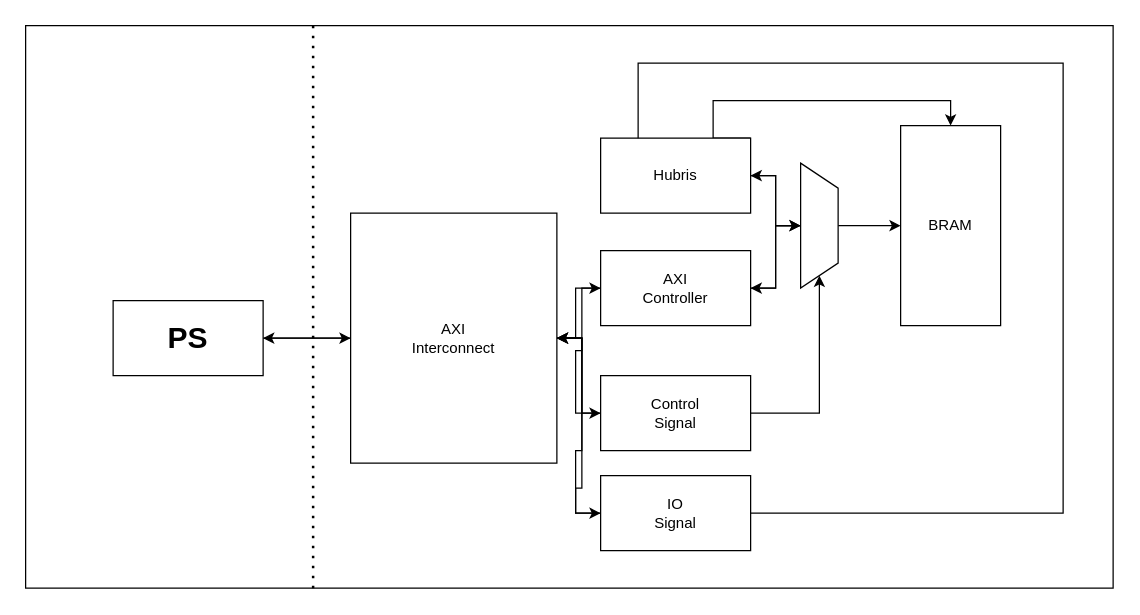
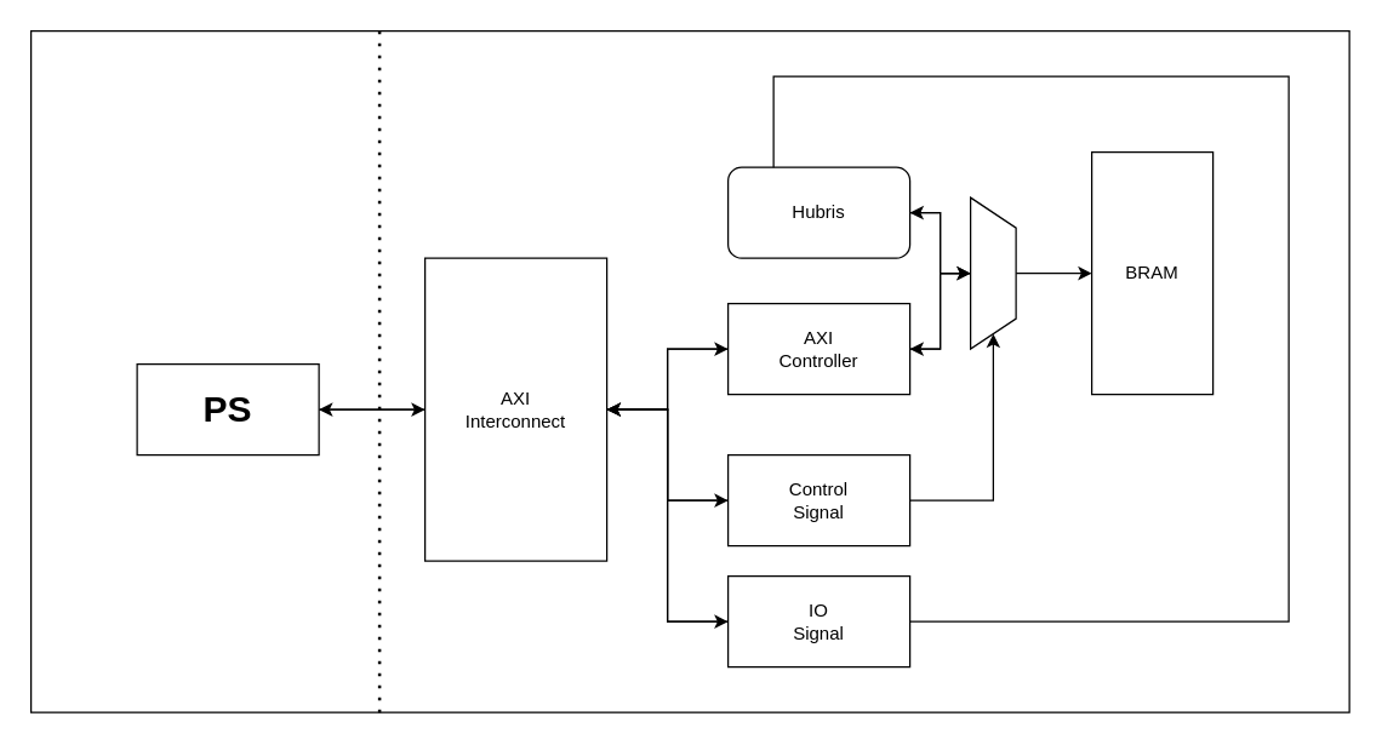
  <mxCell id="0" />
  <mxCell id="1" parent="0" />
  <mxCell id="2" value="" style="rounded=0;whiteSpace=wrap;html=1;fillColor=none;" vertex="1" parent="1"><mxGeometry x="20" y="20" width="870" height="450" as="geometry" /></mxCell>
  <mxCell id="3" value="BRAM" style="rounded=0;whiteSpace=wrap;html=1;" vertex="1" parent="1"><mxGeometry x="720" y="100" width="80" height="160" as="geometry" /></mxCell>
  <mxCell id="4" style="edgeStyle=orthogonalEdgeStyle;rounded=0;orthogonalLoop=1;jettySize=auto;html=1;" edge="1" parent="1" source="6" target="26"><mxGeometry relative="1" as="geometry" /></mxCell>
- <mxCell id="5" style="edgeStyle=orthogonalEdgeStyle;rounded=0;orthogonalLoop=1;jettySize=auto;html=1;exitX=1;exitY=0;exitDx=0;exitDy=0;entryX=0.5;entryY=0;entryDx=0;entryDy=0;" edge="1" parent="1" source="6" target="3"><mxGeometry relative="1" as="geometry"><Array as="points"><mxPoint x="570" y="110" /><mxPoint x="570" y="80" /><mxPoint x="760" y="80" /></Array></mxGeometry></mxCell>
- <mxCell id="6" value="Hubris" style="rounded=0;whiteSpace=wrap;html=1;" vertex="1" parent="1"><mxGeometry x="480" y="110" width="120" height="60" as="geometry" /></mxCell>
+ <mxCell id="6" value="Hubris" style="whiteSpace=wrap;html=1;rounded=1;" vertex="1" parent="1"><mxGeometry x="480" y="110" width="120" height="60" as="geometry" /></mxCell>
  <mxCell id="7" style="edgeStyle=orthogonalEdgeStyle;rounded=0;orthogonalLoop=1;jettySize=auto;html=1;" edge="1" parent="1" source="11" target="22"><mxGeometry relative="1" as="geometry" /></mxCell>
  <mxCell id="8" style="edgeStyle=orthogonalEdgeStyle;rounded=0;orthogonalLoop=1;jettySize=auto;html=1;exitX=1;exitY=0.5;exitDx=0;exitDy=0;entryX=0;entryY=0.5;entryDx=0;entryDy=0;" edge="1" parent="1" source="11" target="14"><mxGeometry relative="1" as="geometry" /></mxCell>
  <mxCell id="9" style="edgeStyle=orthogonalEdgeStyle;rounded=0;orthogonalLoop=1;jettySize=auto;html=1;entryX=0;entryY=0.5;entryDx=0;entryDy=0;" edge="1" parent="1" source="11" target="17"><mxGeometry relative="1" as="geometry" /></mxCell>
  <mxCell id="10" style="edgeStyle=orthogonalEdgeStyle;rounded=0;orthogonalLoop=1;jettySize=auto;html=1;" edge="1" parent="1" source="11" target="19"><mxGeometry relative="1" as="geometry" /></mxCell>
- <mxCell id="11" value="AXI&lt;div&gt;Interconnect&lt;/div&gt;" style="rounded=0;whiteSpace=wrap;html=1;" vertex="1" parent="1"><mxGeometry x="280" y="170" width="165" height="200" as="geometry" /></mxCell>
+ <mxCell id="11" value="AXI&lt;div&gt;Interconnect&lt;/div&gt;" style="rounded=0;whiteSpace=wrap;html=1;" vertex="1" parent="1"><mxGeometry x="280" y="170" width="120" height="200" as="geometry" /></mxCell>
  <mxCell id="12" style="edgeStyle=orthogonalEdgeStyle;rounded=0;orthogonalLoop=1;jettySize=auto;html=1;entryX=1;entryY=0.5;entryDx=0;entryDy=0;" edge="1" parent="1" source="14" target="26"><mxGeometry relative="1" as="geometry" /></mxCell>
  <mxCell id="13" style="edgeStyle=orthogonalEdgeStyle;rounded=0;orthogonalLoop=1;jettySize=auto;html=1;" edge="1" parent="1" source="14" target="11"><mxGeometry relative="1" as="geometry" /></mxCell>
  <mxCell id="14" value="Control&lt;div&gt;Signal&lt;/div&gt;" style="rounded=0;whiteSpace=wrap;html=1;" vertex="1" parent="1"><mxGeometry x="480" y="300" width="120" height="60" as="geometry" /></mxCell>
  <mxCell id="15" style="edgeStyle=orthogonalEdgeStyle;rounded=0;orthogonalLoop=1;jettySize=auto;html=1;entryX=1;entryY=0.5;entryDx=0;entryDy=0;" edge="1" parent="1" source="17" target="11"><mxGeometry relative="1" as="geometry" /></mxCell>
  <mxCell id="16" style="edgeStyle=orthogonalEdgeStyle;rounded=0;orthogonalLoop=1;jettySize=auto;html=1;endArrow=none;" edge="1" parent="1" source="17" target="6"><mxGeometry relative="1" as="geometry"><Array as="points"><mxPoint x="850" y="410" /><mxPoint x="850" y="50" /><mxPoint x="510" y="50" /></Array></mxGeometry></mxCell>
  <mxCell id="17" value="IO&lt;div&gt;Signal&lt;/div&gt;" style="rounded=0;whiteSpace=wrap;html=1;" vertex="1" parent="1"><mxGeometry x="480" y="380" width="120" height="60" as="geometry" /></mxCell>
  <mxCell id="18" style="edgeStyle=orthogonalEdgeStyle;rounded=0;orthogonalLoop=1;jettySize=auto;html=1;" edge="1" parent="1" source="19" target="11"><mxGeometry relative="1" as="geometry" /></mxCell>
  <mxCell id="19" value="&lt;font style=&quot;font-size: 24px;&quot;&gt;&lt;b&gt;PS&lt;/b&gt;&lt;/font&gt;" style="rounded=0;whiteSpace=wrap;html=1;" vertex="1" parent="1"><mxGeometry x="90" y="240" width="120" height="60" as="geometry" /></mxCell>
  <mxCell id="20" style="edgeStyle=orthogonalEdgeStyle;rounded=0;orthogonalLoop=1;jettySize=auto;html=1;exitX=1;exitY=0.5;exitDx=0;exitDy=0;" edge="1" parent="1" source="22" target="26"><mxGeometry relative="1" as="geometry" /></mxCell>
  <mxCell id="21" style="edgeStyle=orthogonalEdgeStyle;rounded=0;orthogonalLoop=1;jettySize=auto;html=1;" edge="1" parent="1" source="22" target="11"><mxGeometry relative="1" as="geometry" /></mxCell>
  <mxCell id="22" value="AXI&lt;div&gt;Controller&lt;/div&gt;" style="rounded=0;whiteSpace=wrap;html=1;" vertex="1" parent="1"><mxGeometry x="480" y="200" width="120" height="60" as="geometry" /></mxCell>
  <mxCell id="23" style="edgeStyle=orthogonalEdgeStyle;rounded=0;orthogonalLoop=1;jettySize=auto;html=1;exitX=0.5;exitY=0;exitDx=0;exitDy=0;" edge="1" parent="1" source="26" target="3"><mxGeometry relative="1" as="geometry" /></mxCell>
  <mxCell id="24" style="edgeStyle=orthogonalEdgeStyle;rounded=0;orthogonalLoop=1;jettySize=auto;html=1;" edge="1" parent="1" source="26" target="22"><mxGeometry relative="1" as="geometry" /></mxCell>
  <mxCell id="25" style="edgeStyle=orthogonalEdgeStyle;rounded=0;orthogonalLoop=1;jettySize=auto;html=1;entryX=1;entryY=0.5;entryDx=0;entryDy=0;" edge="1" parent="1" source="26" target="6"><mxGeometry relative="1" as="geometry" /></mxCell>
  <mxCell id="26" value="" style="shape=trapezoid;perimeter=trapezoidPerimeter;whiteSpace=wrap;html=1;fixedSize=1;direction=south;" vertex="1" parent="1"><mxGeometry x="640" y="130" width="30" height="100" as="geometry" /></mxCell>
  <mxCell id="27" value="" style="endArrow=none;dashed=1;html=1;dashPattern=1 3;strokeWidth=2;rounded=0;" edge="1" parent="1"><mxGeometry width="50" height="50" relative="1" as="geometry"><mxPoint x="250" y="470" as="sourcePoint" /><mxPoint x="250" y="20" as="targetPoint" /></mxGeometry></mxCell>
